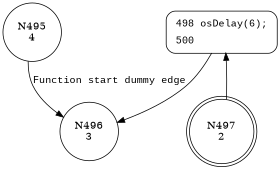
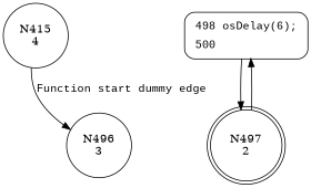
  digraph {
    node [shape=circle]
    edge [fontname="Courier New"]
-   n1 [label="N495\n4"]
+   n1 [label="N415\n4"]
    n2 [label="N496\n3"]
    n3 [label="N497\n2" shape=doublecircle]
    n4 [fillcolor=white fontname="Courier New" label=<<table border="0" cellborder="0" cellpadding="3" bgcolor="white"><tr><td align="right">498</td><td align="left">osDelay(6);</td></tr><tr><td align="right">500</td><td align="left"></td></tr></table>> penwidth=1 shape=Mrecord style="filled,bold"]
    n1 -> n2 [label="Function start dummy edge"]
    n3 -> n4
-   n4 -> n2 [fontname=""]
+   n4 -> n3 [fontname=""]
  }
